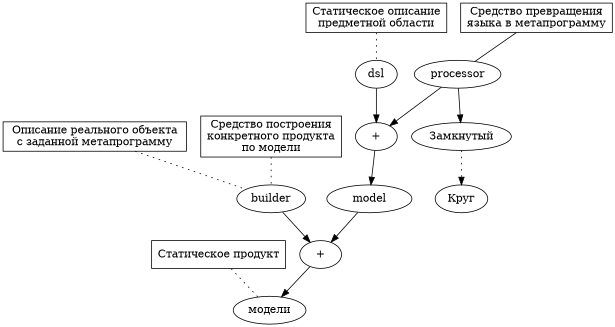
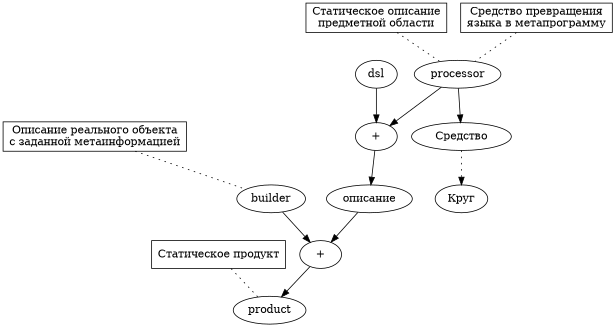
  digraph {
    n1 [label="+"]
-   model
+   model [label="описание"]
    dsl
    n4 [label="+"]
    processor
-   "Замкнутый"
-   product [label="модели"]
+   "Замкнутый" [label="Средство"]
+   product
    "Круг"
    builder
    n10 [label="Статическое описание\nпредметной области" shape=box]
    n11 [label="Средство превращения\nязыка в метапрограмму" shape=box]
-   n12 [label="Описание реального объекта\nс заданной метапрограмму" shape=box]
-   n13 [label="Средство построения\nконкретного продукта\nпо модели" shape=box]
+   n12 [label="Описание реального объекта\nс заданной метаинформацией" shape=box]
    n14 [label="Статическое продукт" shape=box]
    n1 -> model
    model -> n4
    dsl -> n1
    n4 -> product
    processor -> n1
    processor -> "Замкнутый"
    "Замкнутый" -> "Круг" [style=dotted]
    builder -> n4
-   n10 -> dsl [arrowhead=none style=dotted]
-   n11 -> processor [arrowhead=none style=solid]
+   n10 -> processor [arrowhead=none style=dotted]
+   n11 -> processor [arrowhead=none style=dotted]
    n12 -> builder [arrowhead=none style=dotted]
-   n13 -> builder [arrowhead=none style=dotted]
    n14 -> product [arrowhead=none style=dotted]
  }
